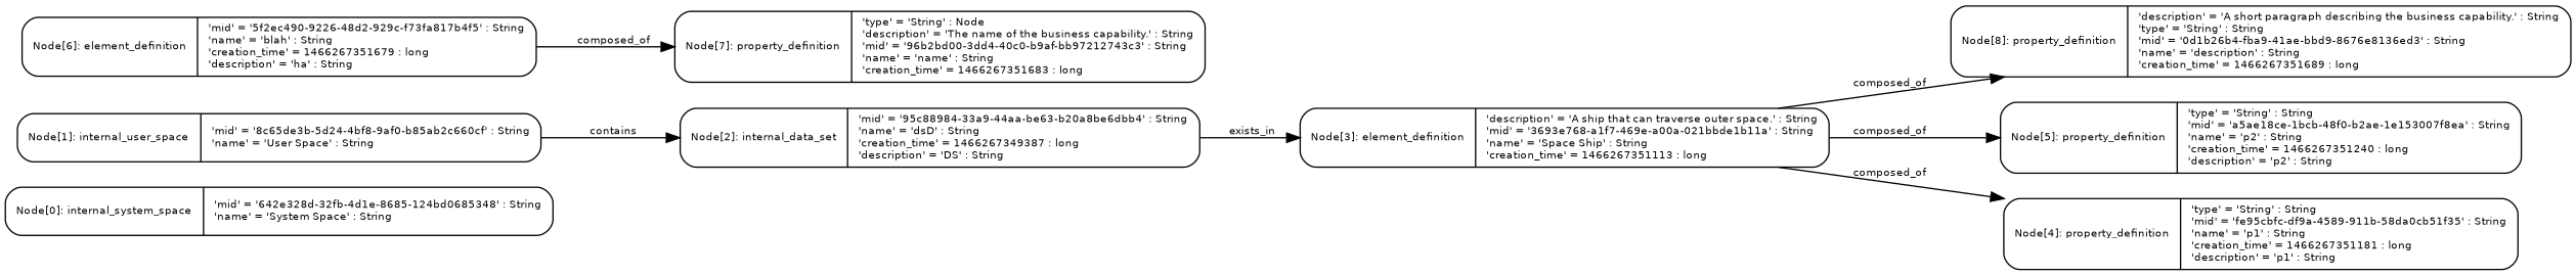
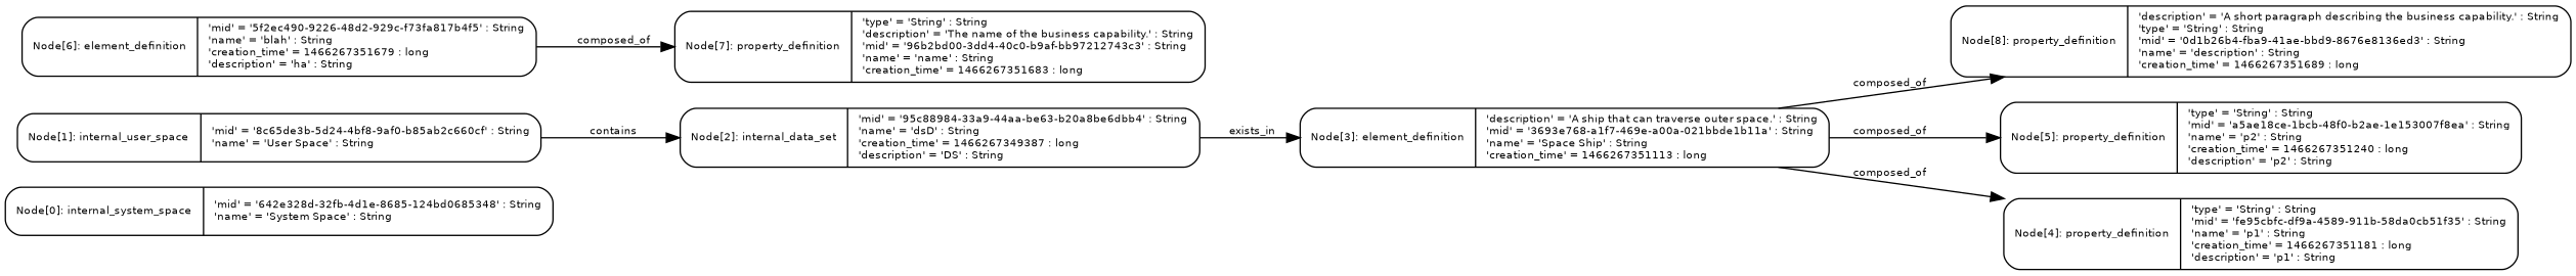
  digraph {
    rankdir=LR
    node [fontname="Bitstream Vera Sans" fontsize=8 shape=Mrecord]
    edge [fontname="Bitstream Vera Sans" fontsize=8]
    n1 [label="{Node\[0\]: internal_system_space|'mid' = '642e328d-32fb-4d1e-8685-124bd0685348' : String\l'name' = 'System Space' : String\l}"]
    n2 [label="{Node\[1\]: internal_user_space|'mid' = '8c65de3b-5d24-4bf8-9af0-b85ab2c660cf' : String\l'name' = 'User Space' : String\l}"]
    n3 [label="{Node\[2\]: internal_data_set|'mid' = '95c88984-33a9-44aa-be63-b20a8be6dbb4' : String\l'name' = 'dsD' : String\l'creation_time' = 1466267349387 : long\l'description' = 'DS' : String\l}"]
    n4 [label="{Node\[3\]: element_definition|'description' = 'A ship that can traverse outer space.' : String\l'mid' = '3693e768-a1f7-469e-a00a-021bbde1b11a' : String\l'name' = 'Space Ship' : String\l'creation_time' = 1466267351113 : long\l}"]
    n5 [label="{Node\[6\]: element_definition|'mid' = '5f2ec490-9226-48d2-929c-f73fa817b4f5' : String\l'name' = 'blah' : String\l'creation_time' = 1466267351679 : long\l'description' = 'ha' : String\l}"]
-   n6 [label="{Node\[7\]: property_definition|'type' = 'String' : Node\l'description' = 'The name of the business capability.' : String\l'mid' = '96b2bd00-3dd4-40c0-b9af-bb97212743c3' : String\l'name' = 'name' : String\l'creation_time' = 1466267351683 : long\l}"]
+   n6 [label="{Node\[7\]: property_definition|'type' = 'String' : String\l'description' = 'The name of the business capability.' : String\l'mid' = '96b2bd00-3dd4-40c0-b9af-bb97212743c3' : String\l'name' = 'name' : String\l'creation_time' = 1466267351683 : long\l}"]
    n7 [label="{Node\[8\]: property_definition|'description' = 'A short paragraph describing the business capability.' : String\l'type' = 'String' : String\l'mid' = '0d1b26b4-fba9-41ae-bbd9-8676e8136ed3' : String\l'name' = 'description' : String\l'creation_time' = 1466267351689 : long\l}"]
    n8 [label="{Node\[5\]: property_definition|'type' = 'String' : String\l'mid' = 'a5ae18ce-1bcb-48f0-b2ae-1e153007f8ea' : String\l'name' = 'p2' : String\l'creation_time' = 1466267351240 : long\l'description' = 'p2' : String\l}"]
    n9 [label="{Node\[4\]: property_definition|'type' = 'String' : String\l'mid' = 'fe95cbfc-df9a-4589-911b-58da0cb51f35' : String\l'name' = 'p1' : String\l'creation_time' = 1466267351181 : long\l'description' = 'p1' : String\l}"]
    n2 -> n3 [label="contains\n"]
    n3 -> n4 [label="exists_in\n"]
    n4 -> n7 [label="composed_of\n"]
    n4 -> n8 [label="composed_of\n"]
    n4 -> n9 [label="composed_of\n"]
    n5 -> n6 [label="composed_of\n"]
  }
